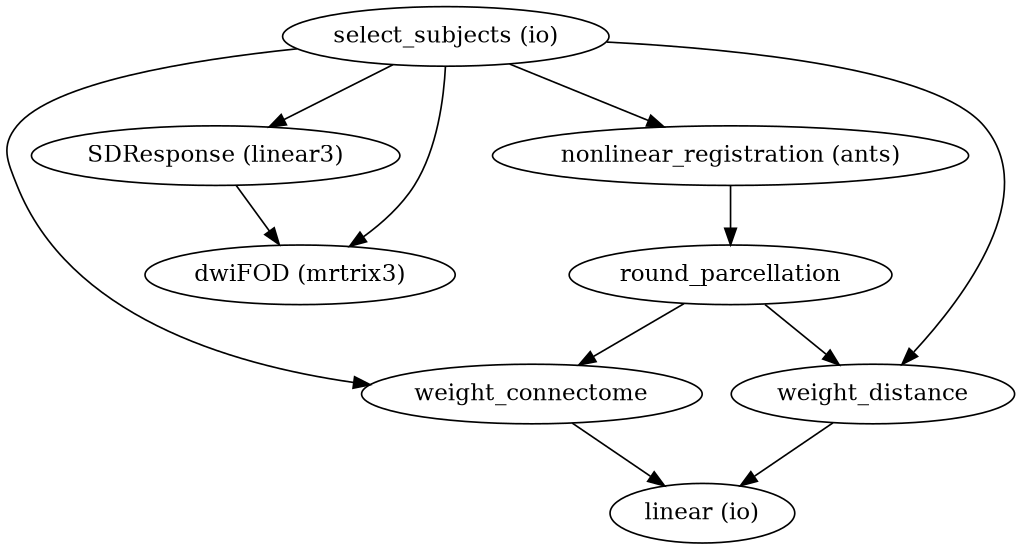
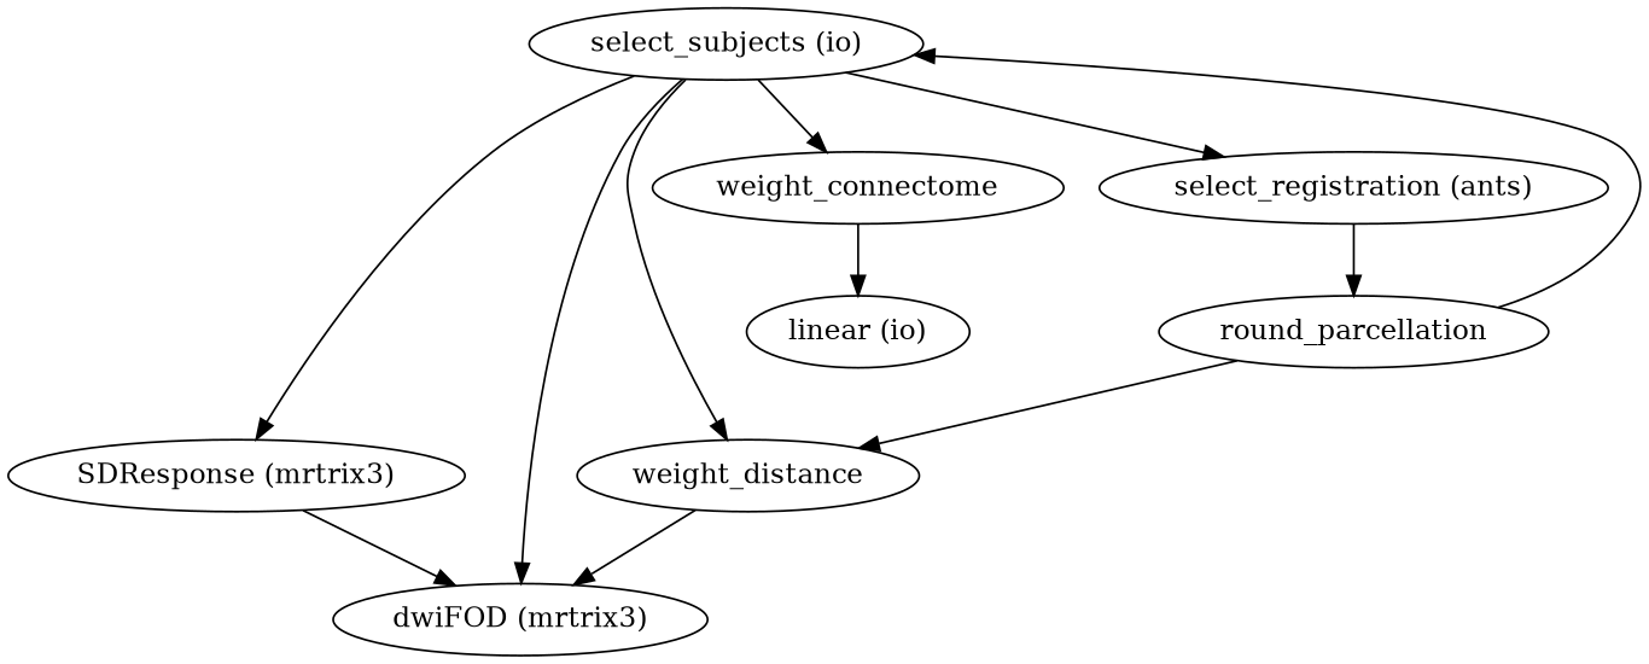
  strict digraph {
    "select_subjects (io)"
-   "nonlinear_registration (ants)"
-   "SDResponse (mrtrix3)" [label="SDResponse (linear3)"]
+   "nonlinear_registration (ants)" [label="select_registration (ants)"]
+   "SDResponse (mrtrix3)"
    "dwiFOD (mrtrix3)"
    weight_connectome
    weight_distance
    round_parcellation
    n8 [label="linear (io)"]
    "select_subjects (io)" -> "nonlinear_registration (ants)"
    "select_subjects (io)" -> "SDResponse (mrtrix3)"
    "select_subjects (io)" -> "dwiFOD (mrtrix3)"
    "select_subjects (io)" -> weight_connectome
    "select_subjects (io)" -> weight_distance
    "nonlinear_registration (ants)" -> round_parcellation
    "SDResponse (mrtrix3)" -> "dwiFOD (mrtrix3)"
    weight_connectome -> n8
-   weight_distance -> n8
-   round_parcellation -> weight_connectome
+   weight_distance -> "dwiFOD (mrtrix3)"
+   round_parcellation -> "select_subjects (io)"
    round_parcellation -> weight_distance
  }
